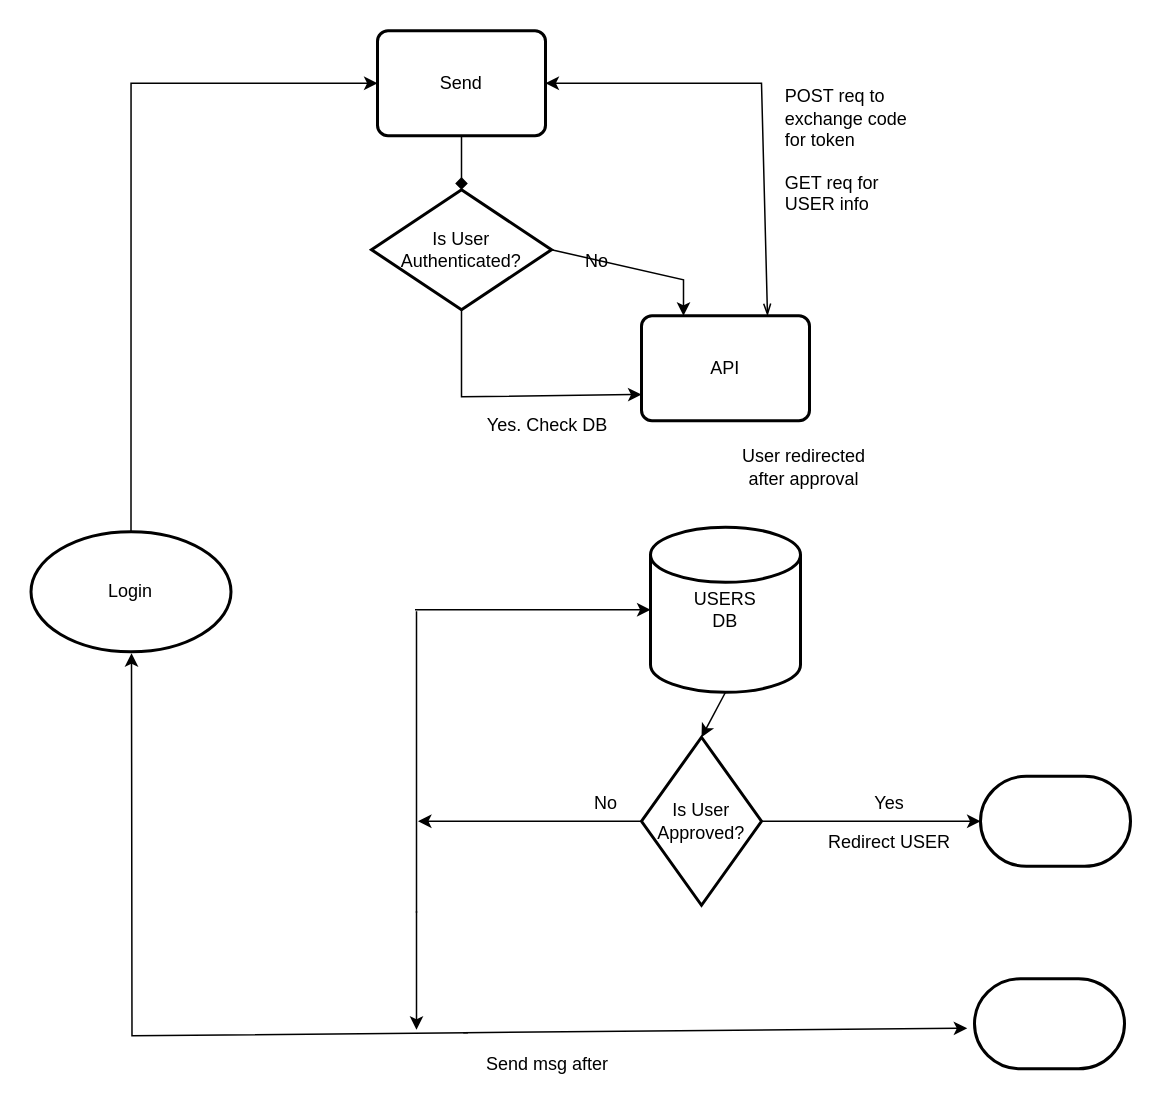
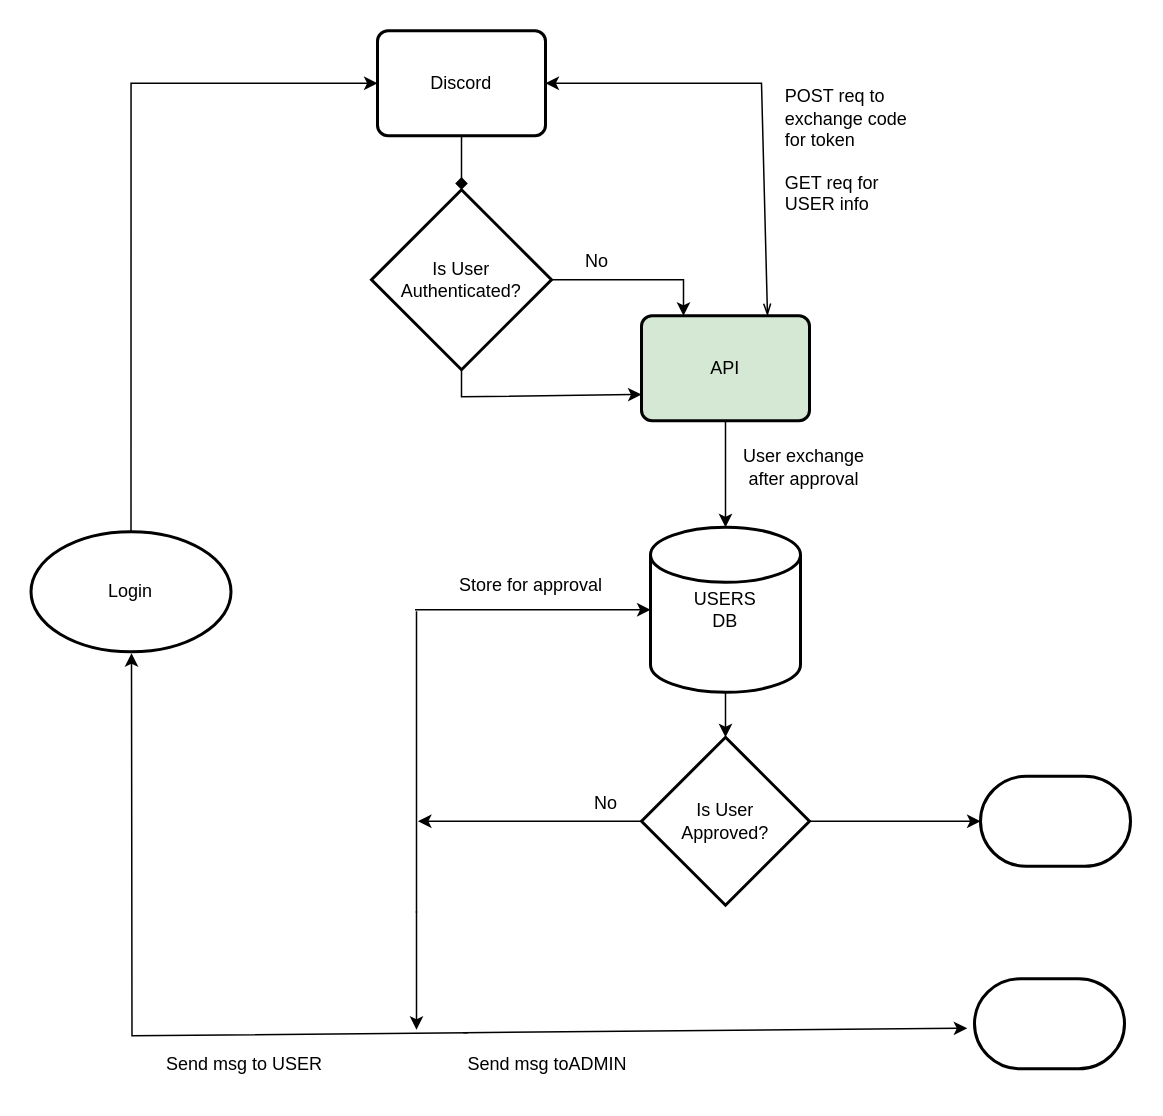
  <mxCell id="0" />
  <mxCell id="1" parent="0" />
  <mxCell id="2" value="USERS&lt;div&gt;DB&lt;/div&gt;" style="strokeWidth=2;html=1;shape=mxgraph.flowchart.database;whiteSpace=wrap;" parent="1" vertex="1"><mxGeometry x="433" y="351" width="100" height="110" as="geometry" /></mxCell>
- <mxCell id="3" value="Send" style="rounded=1;whiteSpace=wrap;html=1;absoluteArcSize=1;arcSize=14;strokeWidth=2;" parent="1" vertex="1"><mxGeometry x="251" y="20" width="112" height="70" as="geometry" /></mxCell>
+ <mxCell id="3" value="Discord" style="rounded=1;whiteSpace=wrap;html=1;absoluteArcSize=1;arcSize=14;strokeWidth=2;" parent="1" vertex="1"><mxGeometry x="251" y="20" width="112" height="70" as="geometry" /></mxCell>
  <mxCell id="4" value="Login" style="strokeWidth=2;html=1;shape=mxgraph.flowchart.start_1;whiteSpace=wrap;" parent="1" vertex="1"><mxGeometry x="20" y="354" width="133.33" height="80" as="geometry" /></mxCell>
- <mxCell id="5" value="Is User Authenticated?" style="strokeWidth=2;html=1;shape=mxgraph.flowchart.decision;whiteSpace=wrap;" parent="1" vertex="1"><mxGeometry x="247" y="126" width="120" height="80" as="geometry" /></mxCell>
- <mxCell id="6" value="API" style="rounded=1;whiteSpace=wrap;html=1;absoluteArcSize=1;arcSize=14;strokeWidth=2;" parent="1" vertex="1"><mxGeometry x="427" y="210" width="112" height="70" as="geometry" /></mxCell>
+ <mxCell id="5" value="Is User Authenticated?" style="strokeWidth=2;html=1;shape=mxgraph.flowchart.decision;whiteSpace=wrap;" parent="1" vertex="1"><mxGeometry x="247" y="126" width="120" height="120" as="geometry" /></mxCell>
+ <mxCell id="6" value="API" style="rounded=1;whiteSpace=wrap;html=1;absoluteArcSize=1;arcSize=14;strokeWidth=2;fillColor=#d5e8d4;" parent="1" vertex="1"><mxGeometry x="427" y="210" width="112" height="70" as="geometry" /></mxCell>
  <mxCell id="7" style="edgeStyle=orthogonalEdgeStyle;rounded=0;orthogonalLoop=1;jettySize=auto;html=1;exitX=0.5;exitY=0;exitDx=0;exitDy=0;exitPerimeter=0;entryX=0;entryY=0.5;entryDx=0;entryDy=0;" parent="1" source="4" target="3" edge="1"><mxGeometry relative="1" as="geometry"><mxPoint x="184" y="137" as="targetPoint" /></mxGeometry></mxCell>
  <mxCell id="8" value="" style="endArrow=classic;html=1;rounded=0;entryX=1;entryY=0.5;entryDx=0;entryDy=0;startArrow=openThin;startFill=0;exitX=0.75;exitY=0;exitDx=0;exitDy=0;" parent="1" source="6" target="3" edge="1"><mxGeometry width="50" height="50" relative="1" as="geometry"><mxPoint x="483" y="210" as="sourcePoint" /><mxPoint x="377" y="50" as="targetPoint" /><Array as="points"><mxPoint x="507" y="55" /></Array></mxGeometry></mxCell>
- <mxCell id="9" value="User redirected&lt;div&gt;after approval&lt;/div&gt;" style="text;html=1;align=center;verticalAlign=middle;resizable=0;points=[];autosize=1;strokeColor=none;fillColor=none;" parent="1" vertex="1"><mxGeometry x="485" y="290" width="100" height="41" as="geometry" /></mxCell>
+ <mxCell id="9" value="User exchange&lt;div&gt;after approval&lt;/div&gt;" style="text;html=1;align=center;verticalAlign=middle;resizable=0;points=[];autosize=1;strokeColor=none;fillColor=none;" parent="1" vertex="1"><mxGeometry x="485" y="290" width="100" height="41" as="geometry" /></mxCell>
  <mxCell id="10" value="POST req to&amp;nbsp;&lt;div&gt;&lt;div style=&quot;&quot;&gt;&lt;span style=&quot;background-color: transparent; color: light-dark(rgb(0, 0, 0), rgb(255, 255, 255));&quot;&gt;exchange code&lt;/span&gt;&lt;/div&gt;&lt;div&gt;for token&lt;/div&gt;&lt;/div&gt;&lt;div&gt;&lt;br&gt;&lt;/div&gt;&lt;div&gt;GET req for&lt;/div&gt;&lt;div&gt;USER info&lt;/div&gt;" style="text;html=1;align=left;verticalAlign=middle;resizable=0;points=[];autosize=1;strokeColor=none;fillColor=none;" parent="1" vertex="1"><mxGeometry x="521" y="51" width="99" height="98" as="geometry" /></mxCell>
- <mxCell id="11" value="Is User&lt;div&gt;Approved?&lt;/div&gt;" style="strokeWidth=2;html=1;shape=mxgraph.flowchart.decision;whiteSpace=wrap;" parent="1" vertex="1"><mxGeometry x="427" y="491" width="80" height="112" as="geometry" /></mxCell>
+ <mxCell id="11" value="Is User&lt;div&gt;Approved?&lt;/div&gt;" style="strokeWidth=2;html=1;shape=mxgraph.flowchart.decision;whiteSpace=wrap;" parent="1" vertex="1"><mxGeometry x="427" y="491" width="112" height="112" as="geometry" /></mxCell>
+ <mxCell id="12" value="" style="endArrow=classic;html=1;rounded=0;exitX=0.5;exitY=1;exitDx=0;exitDy=0;" parent="1" source="6" target="2" edge="1"><mxGeometry width="50" height="50" relative="1" as="geometry"><mxPoint x="475" y="282" as="sourcePoint" /><mxPoint x="568" y="313" as="targetPoint" /></mxGeometry></mxCell>
+ <mxCell id="13" value="Store for approval" style="text;html=1;align=center;verticalAlign=middle;resizable=0;points=[];autosize=1;strokeColor=none;fillColor=none;" parent="1" vertex="1"><mxGeometry x="296" y="377" width="113" height="26" as="geometry" /></mxCell>
  <mxCell id="14" value="" style="endArrow=classic;html=1;rounded=0;entryX=0;entryY=0.5;entryDx=0;entryDy=0;entryPerimeter=0;exitX=1;exitY=0.5;exitDx=0;exitDy=0;exitPerimeter=0;" parent="1" source="11" target="26" edge="1"><mxGeometry width="50" height="50" relative="1" as="geometry"><mxPoint x="729.4" y="422" as="sourcePoint" /><mxPoint x="660.6" y="422.84" as="targetPoint" /></mxGeometry></mxCell>
  <mxCell id="15" value="" style="endArrow=diamond;html=1;rounded=0;entryX=0.5;entryY=0;entryDx=0;entryDy=0;entryPerimeter=0;exitX=0.5;exitY=1;exitDx=0;exitDy=0;" parent="1" source="3" target="5" edge="1"><mxGeometry width="50" height="50" relative="1" as="geometry"><mxPoint x="212" y="157" as="sourcePoint" /><mxPoint x="262" y="107" as="targetPoint" /></mxGeometry></mxCell>
  <mxCell id="16" value="" style="endArrow=classic;html=1;rounded=0;entryX=0;entryY=0.75;entryDx=0;entryDy=0;exitX=0.5;exitY=1;exitDx=0;exitDy=0;exitPerimeter=0;" parent="1" source="5" target="6" edge="1"><mxGeometry width="50" height="50" relative="1" as="geometry"><mxPoint x="330" y="312" as="sourcePoint" /><mxPoint x="380" y="262" as="targetPoint" /><Array as="points"><mxPoint x="307" y="264" /></Array></mxGeometry></mxCell>
  <mxCell id="17" value="" style="endArrow=classic;html=1;rounded=0;exitX=1;exitY=0.5;exitDx=0;exitDy=0;exitPerimeter=0;entryX=0.25;entryY=0;entryDx=0;entryDy=0;" parent="1" source="5" target="6" edge="1"><mxGeometry width="50" height="50" relative="1" as="geometry"><mxPoint x="599" y="211" as="sourcePoint" /><mxPoint x="649" y="161" as="targetPoint" /><Array as="points"><mxPoint x="455" y="186" /></Array></mxGeometry></mxCell>
  <mxCell id="18" value="No" style="text;html=1;align=center;verticalAlign=middle;resizable=0;points=[];autosize=1;strokeColor=none;fillColor=none;" parent="1" vertex="1"><mxGeometry x="380" y="161" width="33" height="26" as="geometry" /></mxCell>
- <mxCell id="19" value="Yes. Check DB" style="text;html=1;align=center;verticalAlign=middle;resizable=0;points=[];autosize=1;strokeColor=none;fillColor=none;" parent="1" vertex="1"><mxGeometry x="315" y="270" width="98" height="26" as="geometry" /></mxCell>
  <mxCell id="20" value="" style="endArrow=classic;html=1;rounded=0;entryX=0;entryY=0.75;entryDx=0;entryDy=0;" parent="1" edge="1"><mxGeometry width="50" height="50" relative="1" as="geometry"><mxPoint x="308.17" y="688" as="sourcePoint" /><mxPoint x="644.17" y="685" as="targetPoint" /></mxGeometry></mxCell>
- <mxCell id="21" value="Send msg after" style="text;html=1;align=center;verticalAlign=middle;resizable=0;points=[];autosize=1;strokeColor=none;fillColor=none;" parent="1" vertex="1"><mxGeometry x="302" y="696" width="124" height="26" as="geometry" /></mxCell>
+ <mxCell id="21" value="Send msg toADMIN" style="text;html=1;align=center;verticalAlign=middle;resizable=0;points=[];autosize=1;strokeColor=none;fillColor=none;" parent="1" vertex="1"><mxGeometry x="302" y="696" width="124" height="26" as="geometry" /></mxCell>
  <mxCell id="22" value="" style="endArrow=classic;html=1;rounded=0;entryX=0.5;entryY=1;entryDx=0;entryDy=0;entryPerimeter=0;" parent="1" edge="1"><mxGeometry width="50" height="50" relative="1" as="geometry"><mxPoint x="311.33" y="688" as="sourcePoint" /><mxPoint x="86.995" y="435" as="targetPoint" /><Array as="points"><mxPoint x="87.33" y="690" /></Array></mxGeometry></mxCell>
- <mxCell id="24" value="Redirect USER" style="text;html=1;align=center;verticalAlign=middle;resizable=0;points=[];autosize=1;strokeColor=none;fillColor=none;" parent="1" vertex="1"><mxGeometry x="542" y="548" width="99" height="26" as="geometry" /></mxCell>
+ <mxCell id="23" value="Send msg to USER" style="text;html=1;align=center;verticalAlign=middle;resizable=0;points=[];autosize=1;strokeColor=none;fillColor=none;" parent="1" vertex="1"><mxGeometry x="101" y="696" width="122" height="26" as="geometry" /></mxCell>
  <mxCell id="25" value="" style="strokeWidth=2;html=1;shape=mxgraph.flowchart.terminator;whiteSpace=wrap;" parent="1" vertex="1"><mxGeometry x="649" y="652" width="100" height="60" as="geometry" /></mxCell>
  <mxCell id="26" value="" style="strokeWidth=2;html=1;shape=mxgraph.flowchart.terminator;whiteSpace=wrap;" parent="1" vertex="1"><mxGeometry x="653" y="517" width="100" height="60" as="geometry" /></mxCell>
  <mxCell id="27" value="No" style="text;html=1;align=center;verticalAlign=middle;resizable=0;points=[];autosize=1;strokeColor=none;fillColor=none;" parent="1" vertex="1"><mxGeometry x="386.5" y="522" width="33" height="26" as="geometry" /></mxCell>
  <mxCell id="28" value="" style="endArrow=classic;html=1;rounded=0;entryX=0;entryY=0.5;entryDx=0;entryDy=0;entryPerimeter=0;" parent="1" target="2" edge="1"><mxGeometry width="50" height="50" relative="1" as="geometry"><mxPoint x="276" y="406" as="sourcePoint" /><mxPoint x="186" y="461" as="targetPoint" /></mxGeometry></mxCell>
- <mxCell id="29" value="Yes" style="text;html=1;align=center;verticalAlign=middle;resizable=0;points=[];autosize=1;strokeColor=none;fillColor=none;" parent="1" vertex="1"><mxGeometry x="572.5" y="522" width="38" height="26" as="geometry" /></mxCell>
  <mxCell id="30" value="" style="endArrow=classic;html=1;rounded=0;exitX=0;exitY=0.5;exitDx=0;exitDy=0;exitPerimeter=0;" parent="1" source="11" edge="1"><mxGeometry width="50" height="50" relative="1" as="geometry"><mxPoint x="325" y="541" as="sourcePoint" /><mxPoint x="278" y="547" as="targetPoint" /></mxGeometry></mxCell>
  <mxCell id="31" value="" style="endArrow=classic;html=1;rounded=0;exitX=0.5;exitY=1;exitDx=0;exitDy=0;exitPerimeter=0;entryX=0.5;entryY=0;entryDx=0;entryDy=0;entryPerimeter=0;" parent="1" source="2" target="11" edge="1"><mxGeometry width="50" height="50" relative="1" as="geometry"><mxPoint x="688" y="374" as="sourcePoint" /><mxPoint x="738" y="324" as="targetPoint" /></mxGeometry></mxCell>
  <mxCell id="32" value="" style="endArrow=none;html=1;rounded=0;" parent="1" edge="1"><mxGeometry width="50" height="50" relative="1" as="geometry"><mxPoint x="277" y="608" as="sourcePoint" /><mxPoint x="277" y="407" as="targetPoint" /></mxGeometry></mxCell>
  <mxCell id="33" value="" style="endArrow=classic;html=1;rounded=0;" parent="1" edge="1"><mxGeometry width="50" height="50" relative="1" as="geometry"><mxPoint x="277" y="607" as="sourcePoint" /><mxPoint x="277" y="686" as="targetPoint" /></mxGeometry></mxCell>
